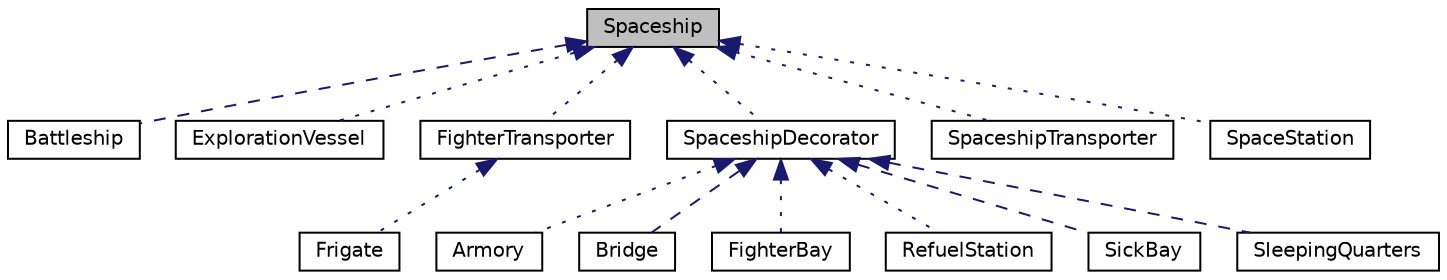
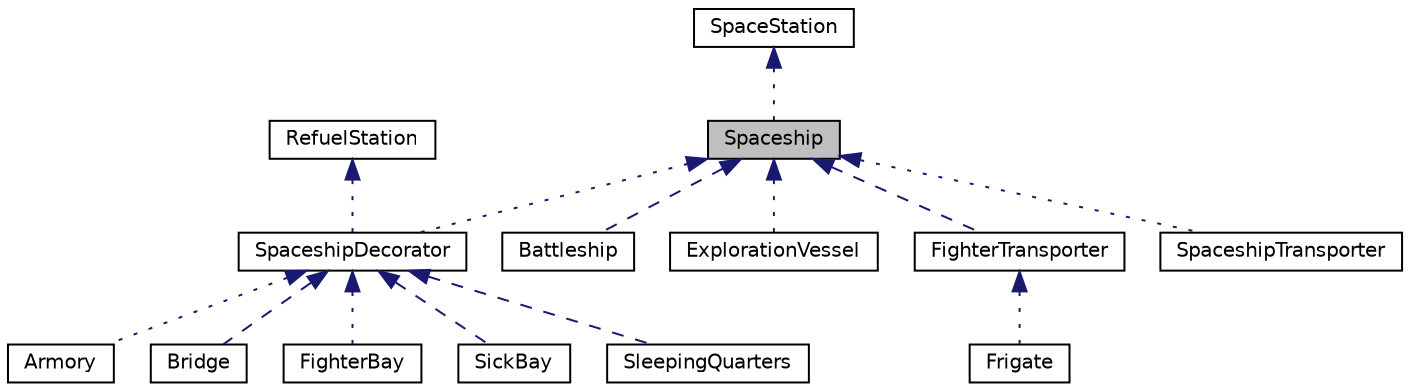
  digraph {
    rankdir=TB
    node [color=black fillcolor=white fontname=Helvetica fontsize=10 shape=record style=filled]
    edge [color=midnightblue dir=back fontname=Helvetica fontsize=10 labelfontname=Helvetica labelfontsize=10 style=dotted]
    n1 [fillcolor=grey75 fontcolor=black height=0.2 label=Spaceship width=0.4]
    n2 [height=0.2 label=Battleship width=0.4]
    n3 [height=0.2 label=ExplorationVessel width=0.4]
    n4 [height=0.2 label=FighterTransporter width=0.4]
    n5 [height=0.2 label=SpaceshipDecorator width=0.4]
    n6 [height=0.2 label=SpaceshipTransporter width=0.4]
    n7 [height=0.2 label=SpaceStation width=0.4]
    n8 [height=0.2 label=Frigate width=0.4]
    n9 [height=0.2 label=Armory width=0.4]
    n10 [height=0.2 label=Bridge width=0.4]
    n11 [height=0.2 label=FighterBay width=0.4]
    n12 [height=0.2 label=RefuelStation width=0.4]
    n13 [height=0.2 label=SickBay width=0.4]
    n14 [height=0.2 label=SleepingQuarters width=0.4]
    n1 -> n2 [style=dashed]
    n1 -> n3
-   n1 -> n4
+   n1 -> n4 [style=dashed]
    n1 -> n5
    n1 -> n6
-   n1 -> n7
+   n7 -> n1
    n4 -> n8
    n5 -> n9
    n5 -> n10 [style=dashed]
    n5 -> n11
-   n5 -> n12
+   n12 -> n5
    n5 -> n13 [style=dashed]
    n5 -> n14 [style=dashed]
  }
